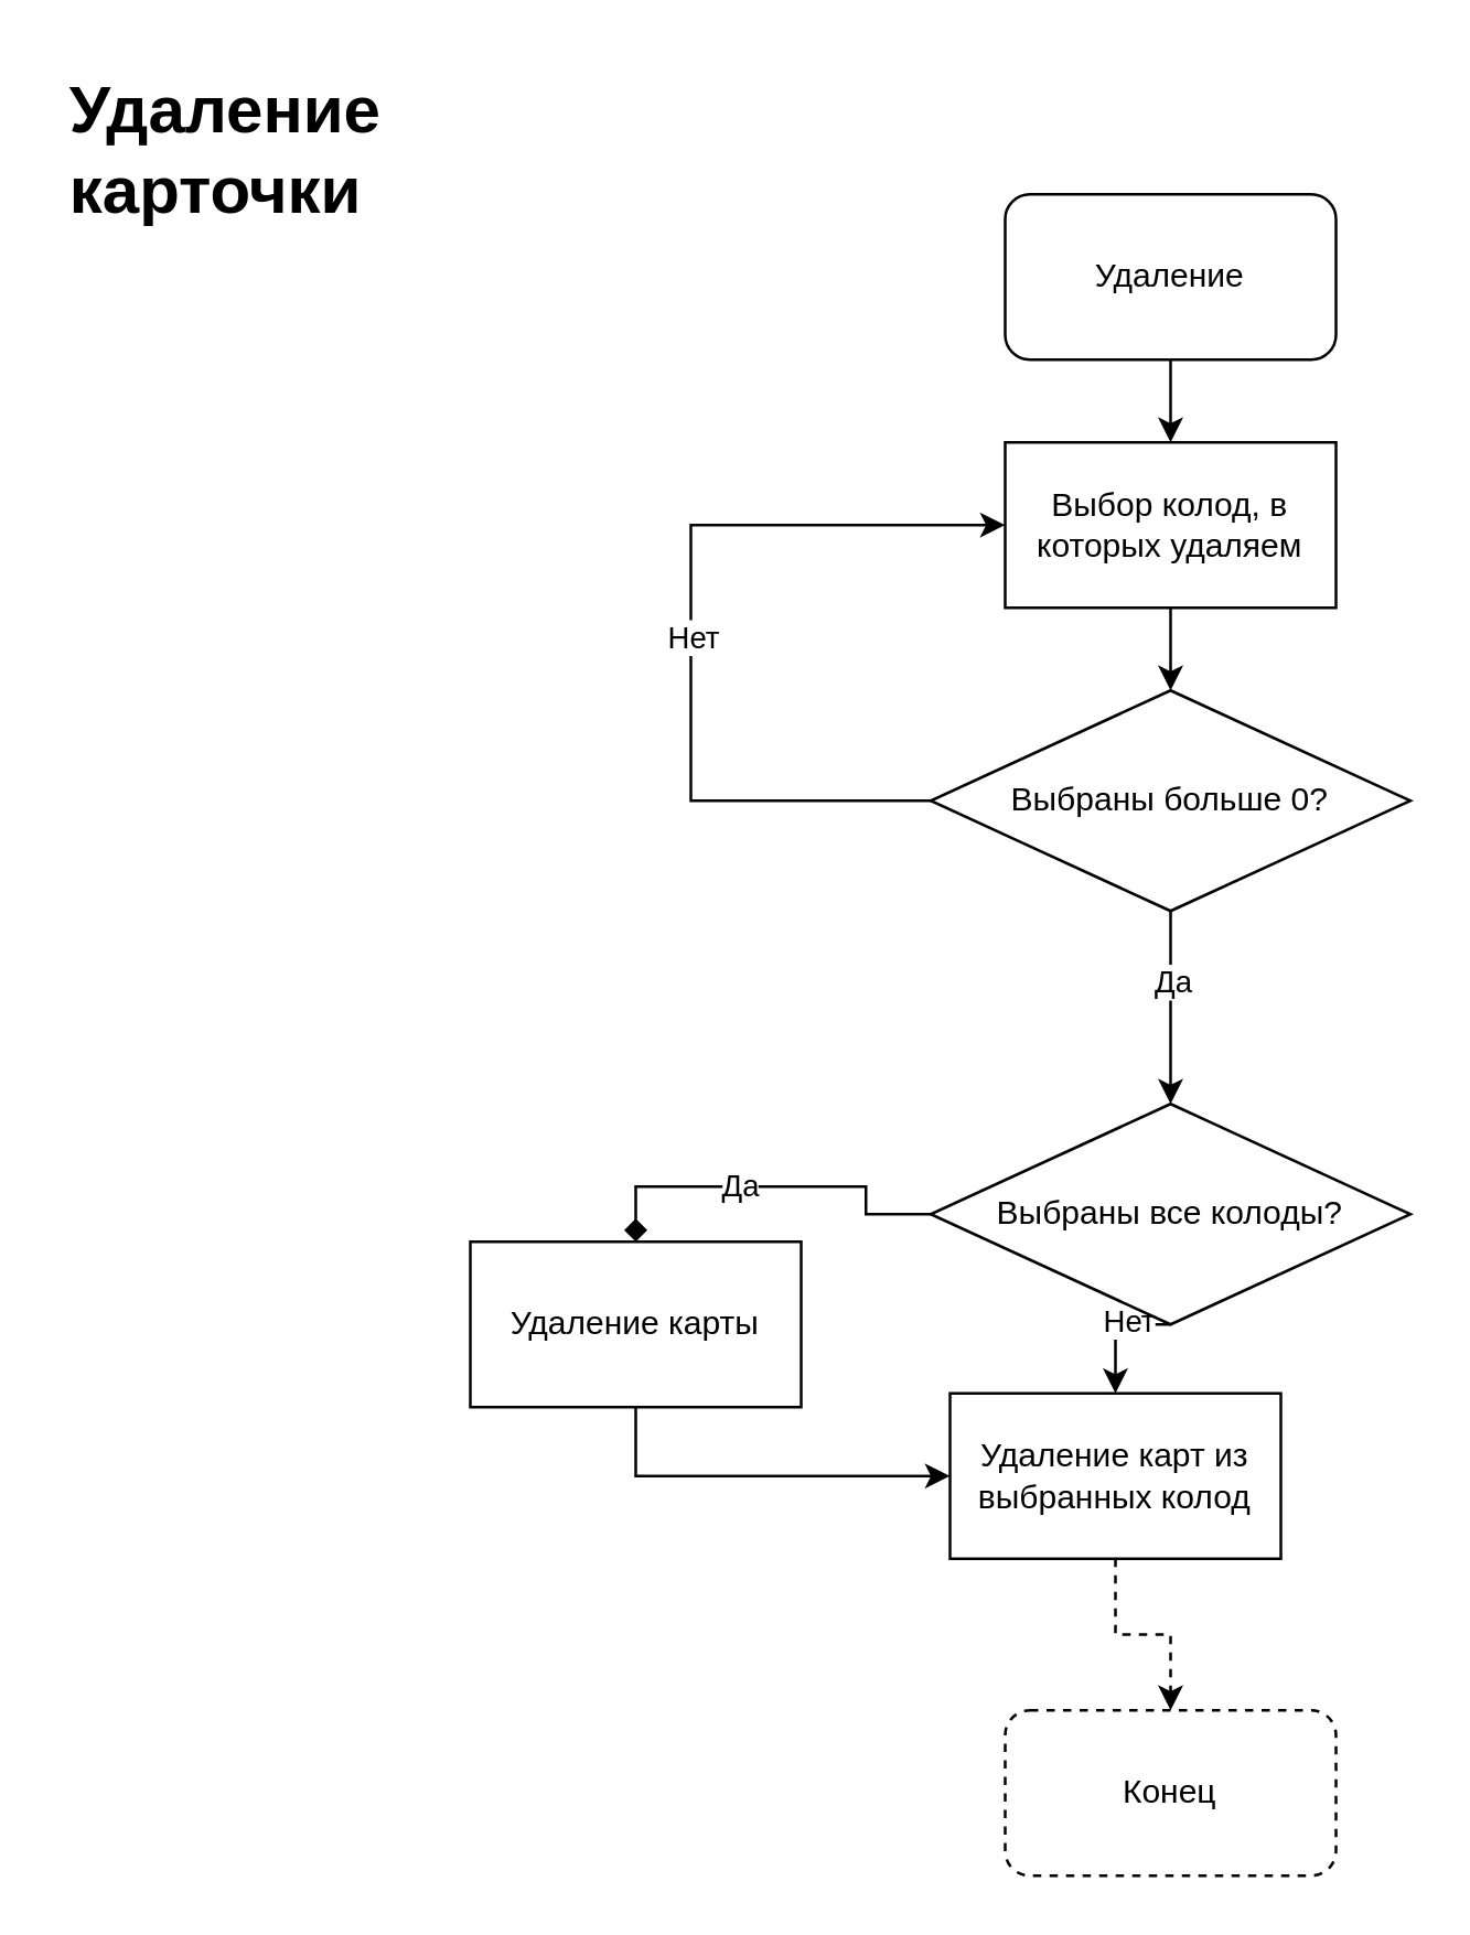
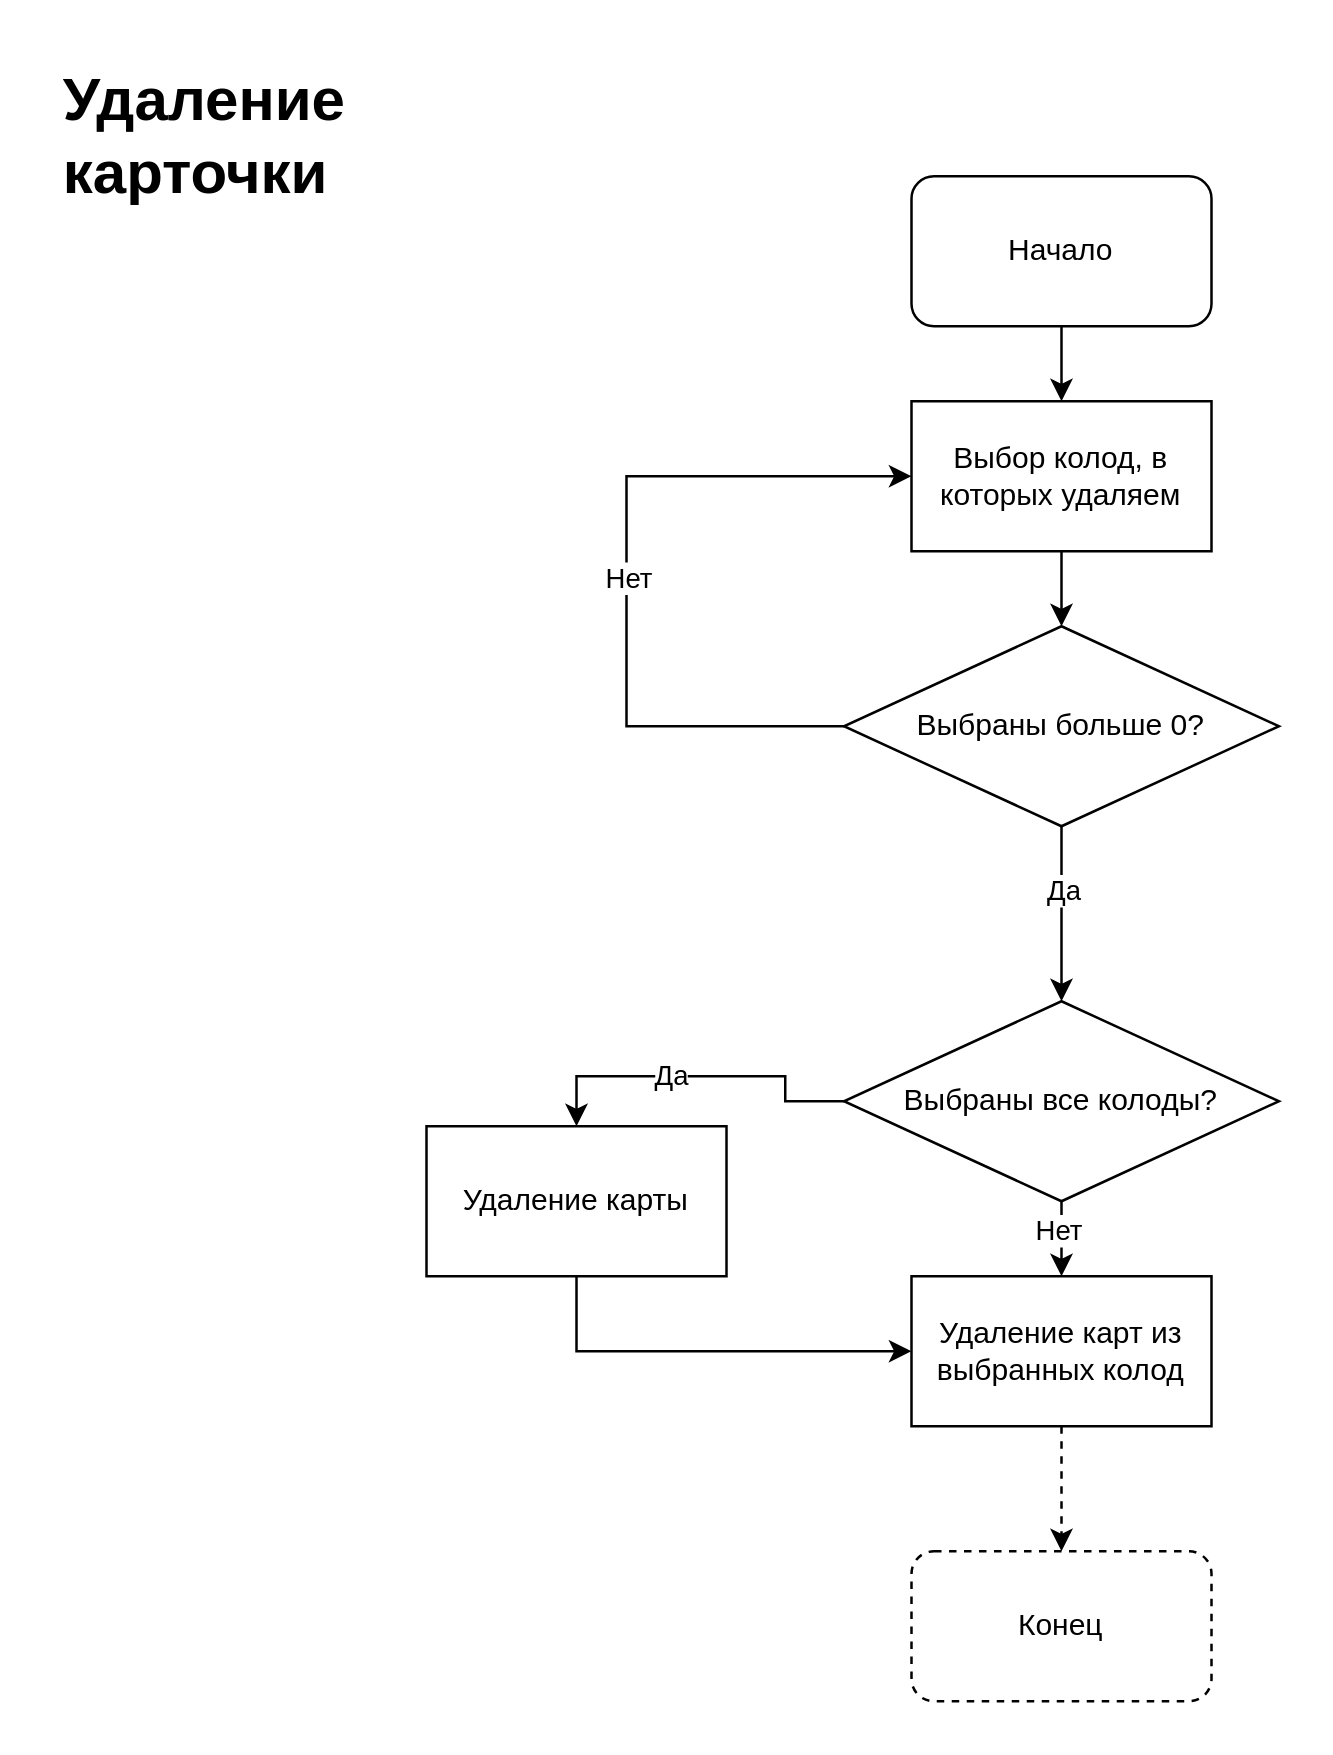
  <mxCell id="0" />
  <mxCell id="1" parent="0" />
  <mxCell id="2" value="&lt;h1&gt;Удаление карточки&lt;br&gt;&lt;/h1&gt;" style="text;html=1;strokeColor=none;fillColor=none;spacing=5;spacingTop=-20;whiteSpace=wrap;overflow=hidden;rounded=0;" parent="1" vertex="1"><mxGeometry x="20" y="20" width="190" height="120" as="geometry" /></mxCell>
  <mxCell id="3" style="edgeStyle=orthogonalEdgeStyle;rounded=0;orthogonalLoop=1;jettySize=auto;html=1;exitX=0.5;exitY=1;exitDx=0;exitDy=0;entryX=0.5;entryY=0;entryDx=0;entryDy=0;" parent="1" source="4" edge="1"><mxGeometry relative="1" as="geometry"><mxPoint x="424" y="160" as="targetPoint" /></mxGeometry></mxCell>
- <mxCell id="4" value="Удаление" style="rounded=1;whiteSpace=wrap;html=1;" parent="1" vertex="1"><mxGeometry x="364" y="70" width="120" height="60" as="geometry" /></mxCell>
+ <mxCell id="4" value="Начало" style="rounded=1;whiteSpace=wrap;html=1;" parent="1" vertex="1"><mxGeometry x="364" y="70" width="120" height="60" as="geometry" /></mxCell>
  <mxCell id="5" style="edgeStyle=orthogonalEdgeStyle;rounded=0;orthogonalLoop=1;jettySize=auto;html=1;exitX=0.5;exitY=1;exitDx=0;exitDy=0;entryX=0.5;entryY=0;entryDx=0;entryDy=0;" parent="1" source="6" edge="1"><mxGeometry relative="1" as="geometry"><mxPoint x="424" y="250" as="targetPoint" /></mxGeometry></mxCell>
  <mxCell id="6" value="Выбор колод, в которых удаляем" style="rounded=0;whiteSpace=wrap;html=1;" parent="1" vertex="1"><mxGeometry x="364" y="160" width="120" height="60" as="geometry" /></mxCell>
  <mxCell id="7" value="Конец" style="rounded=1;whiteSpace=wrap;html=1;dashed=1;" parent="1" vertex="1"><mxGeometry x="364" y="620" width="120" height="60" as="geometry" /></mxCell>
  <mxCell id="8" style="edgeStyle=orthogonalEdgeStyle;rounded=0;orthogonalLoop=1;jettySize=auto;html=1;exitX=0;exitY=0.5;exitDx=0;exitDy=0;entryX=0;entryY=0.5;entryDx=0;entryDy=0;" parent="1" source="12" target="6" edge="1"><mxGeometry relative="1" as="geometry"><Array as="points"><mxPoint x="250" y="290" /><mxPoint x="250" y="190" /></Array></mxGeometry></mxCell>
  <mxCell id="9" value="Нет" style="edgeLabel;html=1;align=center;verticalAlign=middle;resizable=0;points=[];" parent="8" vertex="1" connectable="0"><mxGeometry x="-0.023" relative="1" as="geometry"><mxPoint as="offset" /></mxGeometry></mxCell>
  <mxCell id="10" style="edgeStyle=orthogonalEdgeStyle;rounded=0;orthogonalLoop=1;jettySize=auto;html=1;exitX=0.5;exitY=1;exitDx=0;exitDy=0;entryX=0.5;entryY=0;entryDx=0;entryDy=0;" edge="1" parent="1" source="12" target="19"><mxGeometry relative="1" as="geometry" /></mxCell>
  <mxCell id="11" value="Да" style="edgeLabel;html=1;align=center;verticalAlign=middle;resizable=0;points=[];" vertex="1" connectable="0" parent="10"><mxGeometry x="-0.289" relative="1" as="geometry"><mxPoint as="offset" /></mxGeometry></mxCell>
  <mxCell id="12" value="Выбраны больше 0?" style="rhombus;whiteSpace=wrap;html=1;" parent="1" vertex="1"><mxGeometry x="337" y="250" width="174" height="80" as="geometry" /></mxCell>
  <mxCell id="13" style="edgeStyle=orthogonalEdgeStyle;rounded=0;orthogonalLoop=1;jettySize=auto;html=1;exitX=0.5;exitY=1;exitDx=0;exitDy=0;entryX=0.5;entryY=0;entryDx=0;entryDy=0;dashed=1;" parent="1" source="14" target="7" edge="1"><mxGeometry relative="1" as="geometry" /></mxCell>
- <mxCell id="14" value="Удаление карт из выбранных колод" style="rounded=0;whiteSpace=wrap;html=1;" parent="1" vertex="1"><mxGeometry x="344" y="505" width="120" height="60" as="geometry" /></mxCell>
+ <mxCell id="14" value="Удаление карт из выбранных колод" style="rounded=0;whiteSpace=wrap;html=1;" parent="1" vertex="1"><mxGeometry x="364" y="510" width="120" height="60" as="geometry" /></mxCell>
  <mxCell id="15" style="edgeStyle=orthogonalEdgeStyle;rounded=0;orthogonalLoop=1;jettySize=auto;html=1;exitX=0.5;exitY=1;exitDx=0;exitDy=0;entryX=0.5;entryY=0;entryDx=0;entryDy=0;" edge="1" parent="1" source="19" target="14"><mxGeometry relative="1" as="geometry" /></mxCell>
  <mxCell id="16" value="Нет" style="edgeLabel;html=1;align=center;verticalAlign=middle;resizable=0;points=[];" vertex="1" connectable="0" parent="15"><mxGeometry x="-0.27" y="-2" relative="1" as="geometry"><mxPoint as="offset" /></mxGeometry></mxCell>
- <mxCell id="17" style="edgeStyle=orthogonalEdgeStyle;rounded=0;orthogonalLoop=1;jettySize=auto;html=1;exitX=0;exitY=0.5;exitDx=0;exitDy=0;entryX=0.5;entryY=0;entryDx=0;entryDy=0;endArrow=diamond;" edge="1" parent="1" source="19" target="21"><mxGeometry relative="1" as="geometry" /></mxCell>
+ <mxCell id="17" style="edgeStyle=orthogonalEdgeStyle;rounded=0;orthogonalLoop=1;jettySize=auto;html=1;exitX=0;exitY=0.5;exitDx=0;exitDy=0;entryX=0.5;entryY=0;entryDx=0;entryDy=0;" edge="1" parent="1" source="19" target="21"><mxGeometry relative="1" as="geometry" /></mxCell>
  <mxCell id="18" value="Да" style="edgeLabel;html=1;align=center;verticalAlign=middle;resizable=0;points=[];" vertex="1" connectable="0" parent="17"><mxGeometry x="0.168" y="-1" relative="1" as="geometry"><mxPoint as="offset" /></mxGeometry></mxCell>
  <mxCell id="19" value="Выбраны все колоды?" style="rhombus;whiteSpace=wrap;html=1;" vertex="1" parent="1"><mxGeometry x="337" y="400" width="174" height="80" as="geometry" /></mxCell>
  <mxCell id="20" style="edgeStyle=orthogonalEdgeStyle;rounded=0;orthogonalLoop=1;jettySize=auto;html=1;exitX=0.5;exitY=1;exitDx=0;exitDy=0;entryX=0;entryY=0.5;entryDx=0;entryDy=0;" edge="1" parent="1" source="21" target="14"><mxGeometry relative="1" as="geometry" /></mxCell>
  <mxCell id="21" value="Удаление карты" style="rounded=0;whiteSpace=wrap;html=1;" vertex="1" parent="1"><mxGeometry x="170" y="450" width="120" height="60" as="geometry" /></mxCell>
